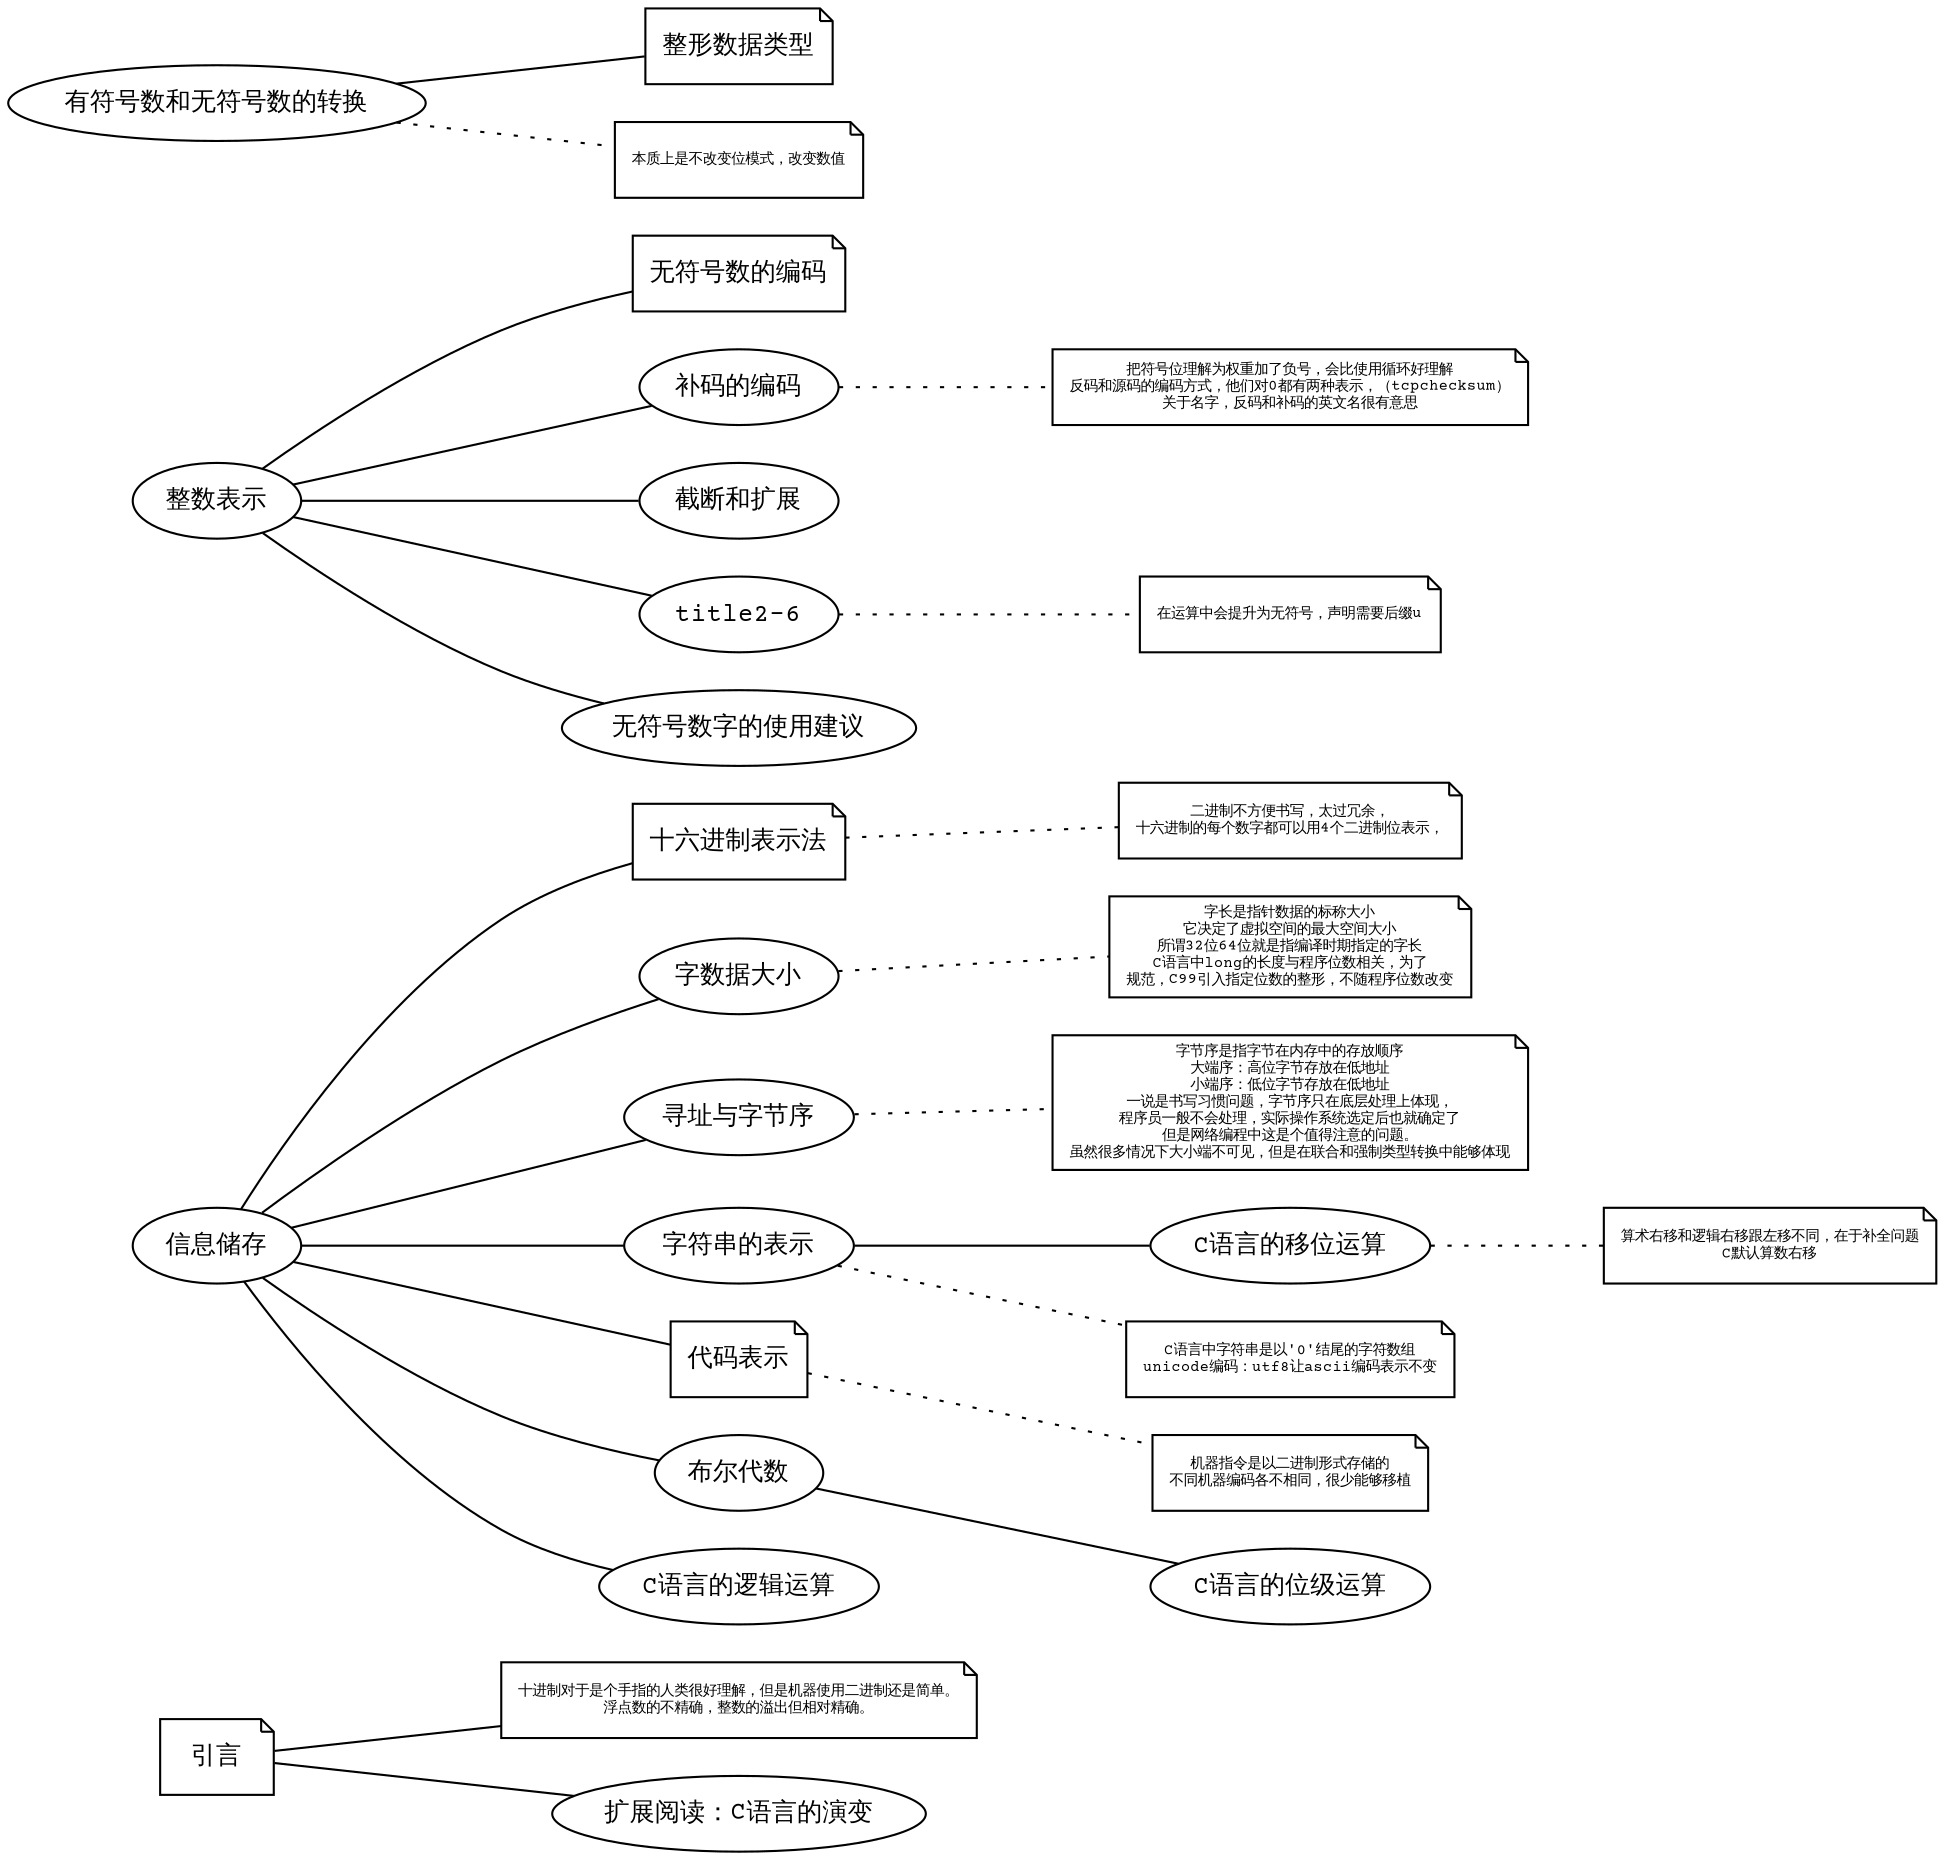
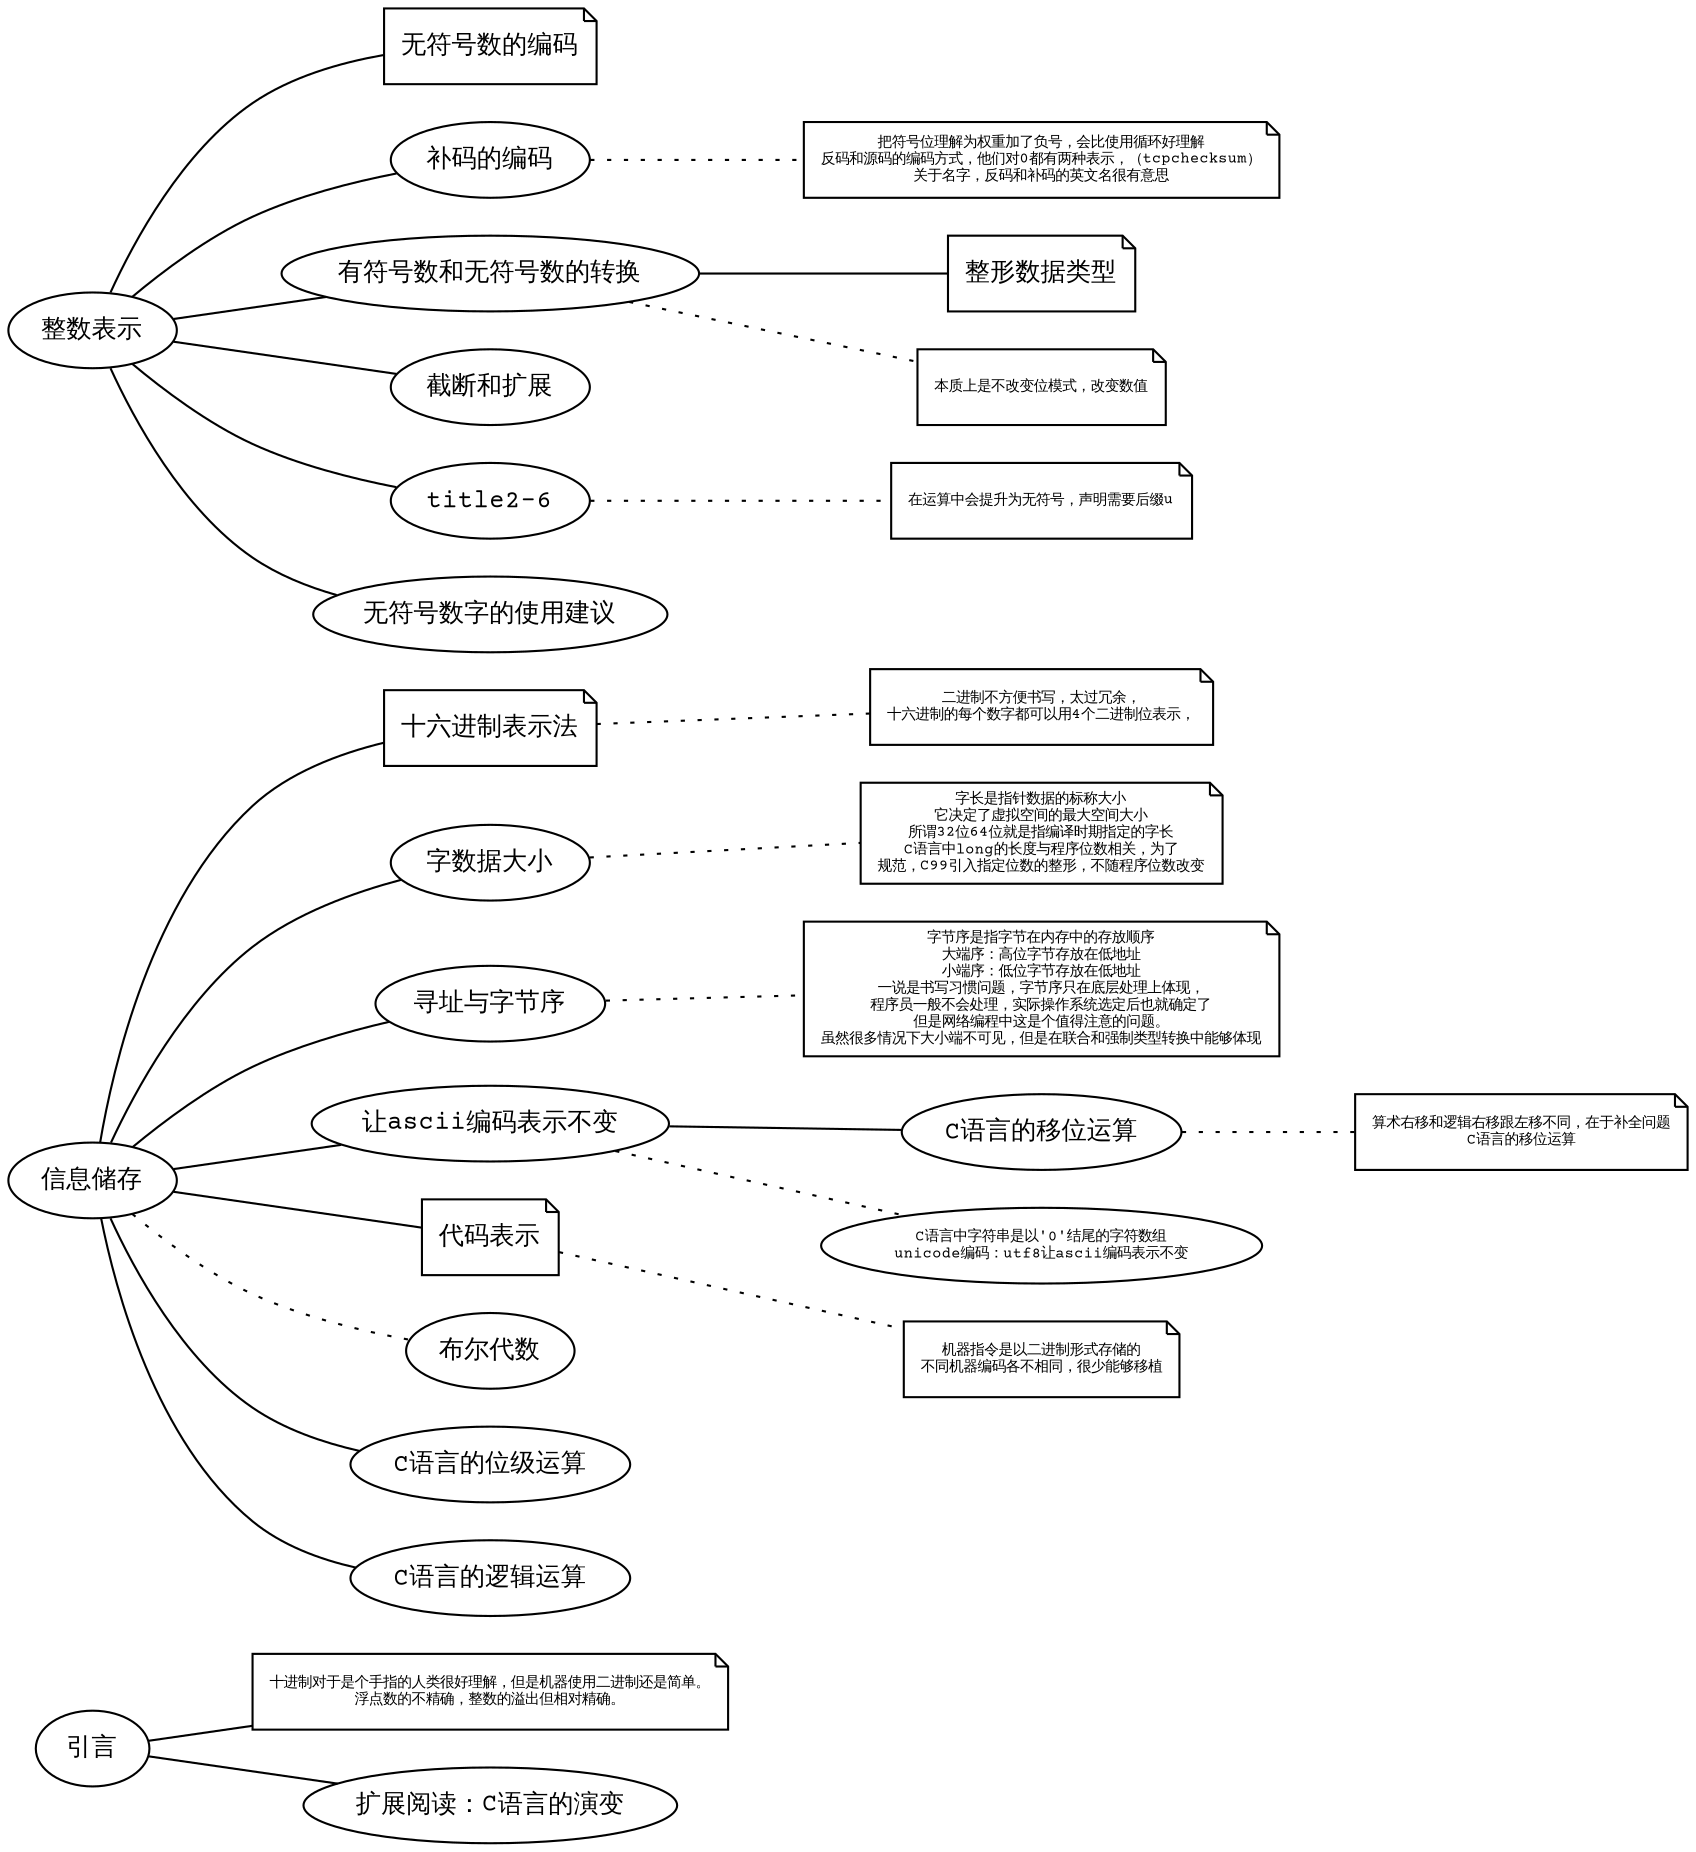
  graph {
    fontname="Courier Prime"
    rankdir=LR
    node [fontname="Courier Prime" fontsize=12]
    edge [arrowhead=none constraint=true fontname="Courier Prime" weight=1000]
-   n1 [height=0.5 label="引言" shape=note]
+   n1 [height=0.5 label="引言"]
    n2 [fontsize=7 height=0.5 label="十进制对于是个手指的人类很好理解，但是机器使用二进制还是简单。\n浮点数的不精确，整数的溢出但相对精确。" shape=note]
    n3 [height=0.5 label="扩展阅读：C语言的演变"]
    n4 [height=0.5 label="信息储存"]
    n5 [height=0.5 label="十六进制表示法" shape=note]
    n6 [height=0.5 label="字数据大小"]
    n7 [height=0.5 label="寻址与字节序"]
-   n8 [height=0.5 label="字符串的表示"]
+   n8 [height=0.5 label="让ascii编码表示不变"]
    n9 [height=0.5 label="代码表示" shape=note]
    n10 [height=0.5 label="布尔代数"]
    n11 [height=0.5 label="C语言的位级运算"]
    n12 [height=0.5 label="C语言的逻辑运算"]
    n13 [height=0.5 label="整数表示"]
    n14 [height=0.5 label="无符号数的编码" shape=note]
    n15 [height=0.5 label="补码的编码"]
    n16 [height=0.5 label="有符号数和无符号数的转换"]
    n17 [height=0.5 label="截断和扩展"]
    "title2-6" [height=0.5]
    n19 [height=0.5 label="无符号数字的使用建议"]
    n20 [fontsize=7 height=0.5 label="二进制不方便书写，太过冗余，\n十六进制的每个数字都可以用4个二进制位表示，\n" shape=note]
    n21 [fontsize=7 height=0.5 label="字长是指针数据的标称大小\n它决定了虚拟空间的最大空间大小\n所谓32位64位就是指编译时期指定的字长\nC语言中long的长度与程序位数相关，为了\n规范，C99引入指定位数的整形，不随程序位数改变" shape=note]
    n22 [fontsize=7 height=0.5 label="字节序是指字节在内存中的存放顺序\n大端序：高位字节存放在低地址\n小端序：低位字节存放在低地址\n一说是书写习惯问题，字节序只在底层处理上体现，\n程序员一般不会处理，实际操作系统选定后也就确定了\n但是网络编程中这是个值得注意的问题。\n虽然很多情况下大小端不可见，但是在联合和强制类型转换中能够体现\n" shape=note]
    n23 [height=0.5 label="C语言的移位运算"]
-   n24 [fontsize=7 height=0.5 label="C语言中字符串是以'\0'结尾的字符数组\nunicode编码：utf8让ascii编码表示不变" shape=note]
+   n24 [fontsize=7 height=0.5 label="C语言中字符串是以'\0'结尾的字符数组\nunicode编码：utf8让ascii编码表示不变" shape=ellipse]
    n25 [fontsize=7 height=0.5 label="机器指令是以二进制形式存储的\n不同机器编码各不相同，很少能够移植" shape=note]
-   n26 [fontsize=7 height=0.5 label="算术右移和逻辑右移跟左移不同，在于补全问题\nC默认算数右移" shape=note]
+   n26 [fontsize=7 height=0.5 label="算术右移和逻辑右移跟左移不同，在于补全问题\nC语言的移位运算" shape=note]
    n27 [height=0.5 label="整形数据类型" shape=note]
    n28 [fontsize=7 height=0.5 label="把符号位理解为权重加了负号，会比使用循环好理解\n反码和源码的编码方式，他们对0都有两种表示，（tcpchecksum）\n关于名字，反码和补码的英文名很有意思" shape=note]
    n29 [fontsize=7 height=0.5 label="本质上是不改变位模式，改变数值" shape=note]
    n30 [fontsize=7 height=0.5 label="在运算中会提升为无符号，声明需要后缀u\n" shape=note]
    n1 -- n2 [style=solid]
    n1 -- n3
    n4 -- n5
    n4 -- n6
    n4 -- n7
    n4 -- n8
    n4 -- n9
-   n4 -- n10
-   n10 -- n11
+   n4 -- n10 [style=dotted]
+   n4 -- n11
    n4 -- n12
    n5 -- n20 [style=dotted]
    n6 -- n21 [style=dotted]
    n7 -- n22 [style=dotted]
    n8 -- n23
    n8 -- n24 [style=dotted]
    n9 -- n25 [style=dotted]
    n13 -- n14
    n13 -- n15
+   n13 -- n16
    n13 -- n17
    n13 -- "title2-6"
    n13 -- n19
    n15 -- n28 [style=dotted]
    n16 -- n27
    n16 -- n29 [style=dotted]
    "title2-6" -- n30 [style=dotted]
    n23 -- n26 [style=dotted]
  }
